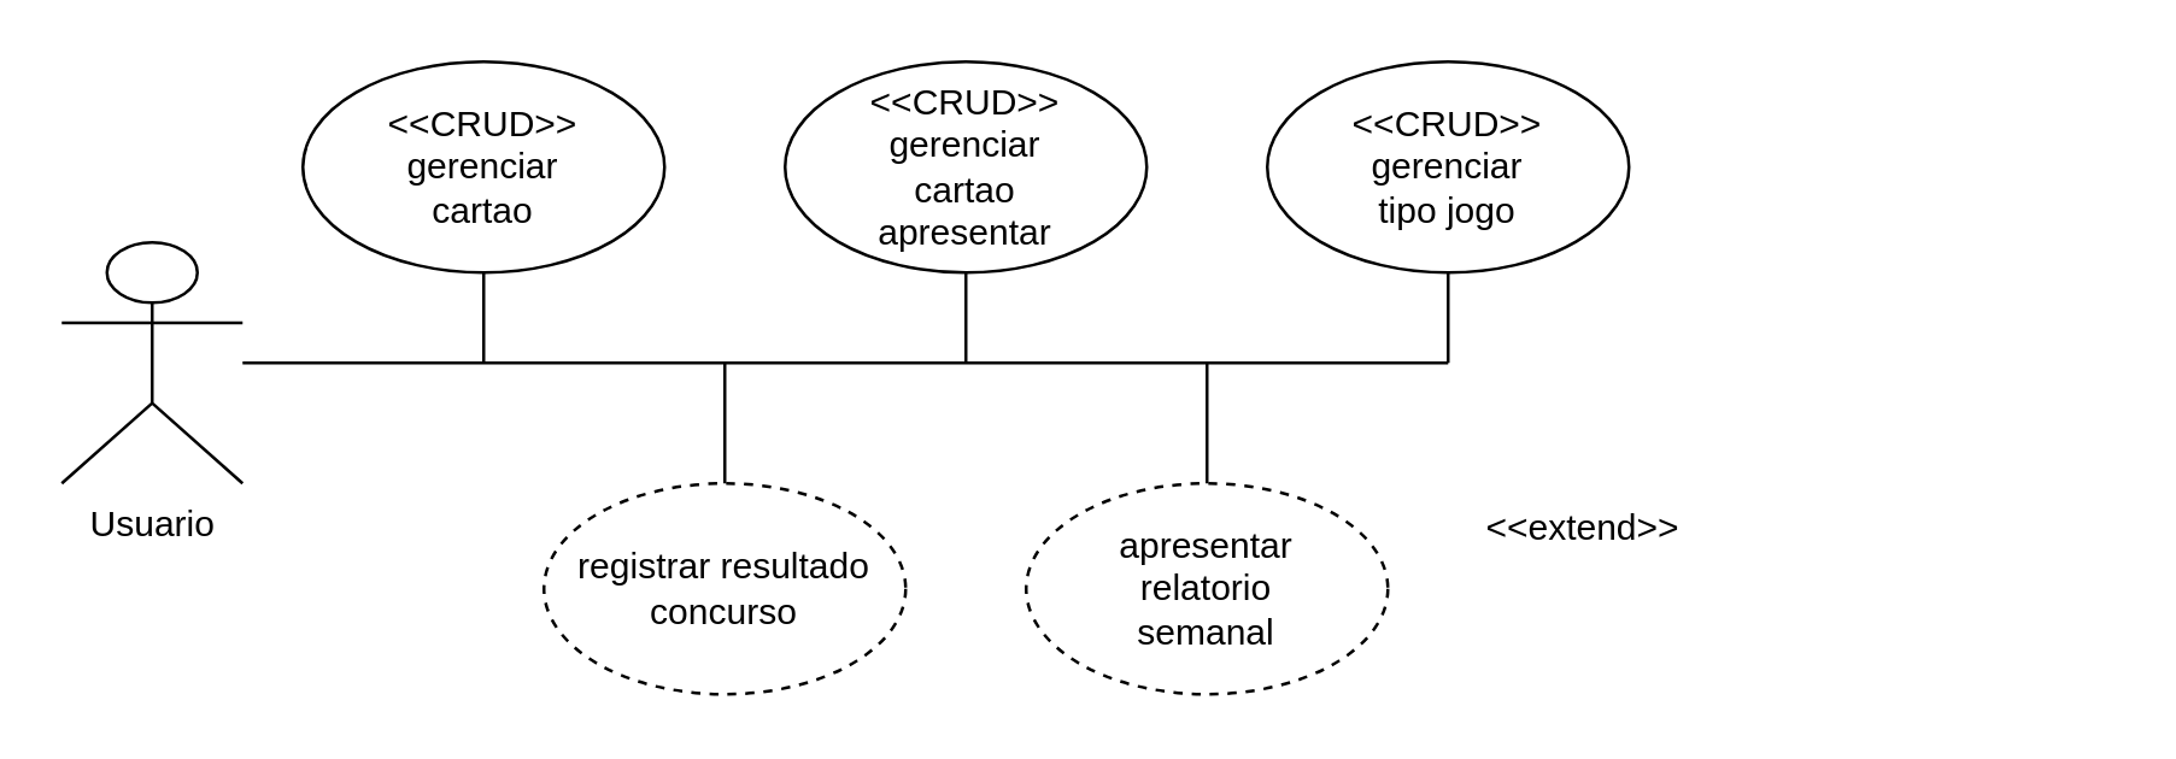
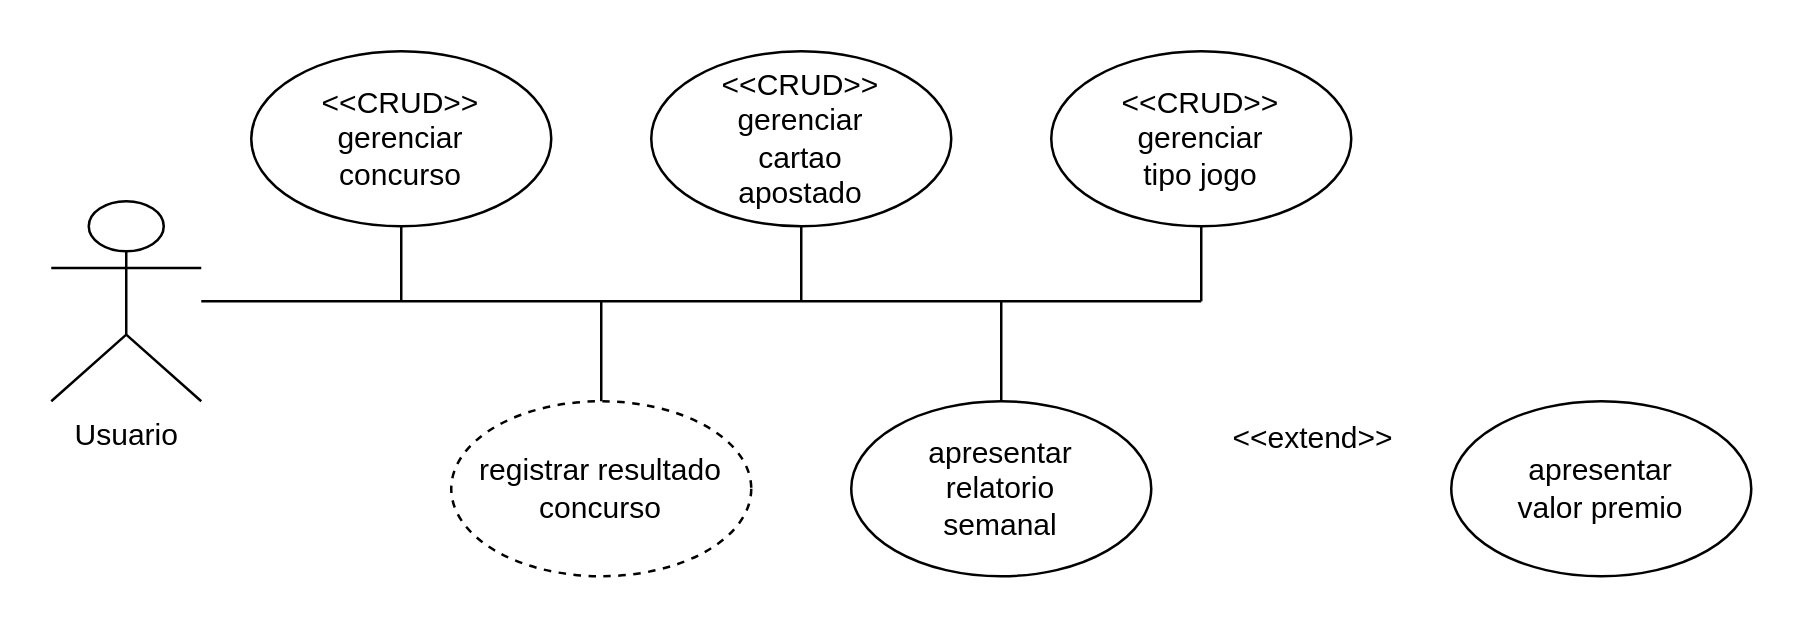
  <mxCell id="0" />
  <mxCell id="1" parent="0" />
  <mxCell id="2" value="Usuario" style="shape=umlActor;verticalLabelPosition=bottom;verticalAlign=top;html=1;outlineConnect=0;" vertex="1" parent="1"><mxGeometry x="20" y="80" width="60" height="80" as="geometry" /></mxCell>
- <mxCell id="3" value="&lt;div&gt;&amp;lt;&amp;lt;CRUD&amp;gt;&amp;gt;&lt;/div&gt;&lt;div&gt;gerenciar&lt;/div&gt;&lt;div&gt;cartao&lt;/div&gt;&lt;div&gt;apresentar&lt;br&gt;&lt;/div&gt;" style="ellipse;whiteSpace=wrap;html=1;" vertex="1" parent="1"><mxGeometry x="260" y="20" width="120" height="70" as="geometry" /></mxCell>
+ <mxCell id="3" value="&lt;div&gt;&amp;lt;&amp;lt;CRUD&amp;gt;&amp;gt;&lt;/div&gt;&lt;div&gt;gerenciar&lt;/div&gt;&lt;div&gt;cartao&lt;/div&gt;&lt;div&gt;apostado&lt;br&gt;&lt;/div&gt;" style="ellipse;whiteSpace=wrap;html=1;" vertex="1" parent="1"><mxGeometry x="260" y="20" width="120" height="70" as="geometry" /></mxCell>
  <mxCell id="4" value="" style="endArrow=none;html=1;rounded=0;" edge="1" parent="1" source="2"><mxGeometry width="50" height="50" relative="1" as="geometry"><mxPoint x="260" y="150" as="sourcePoint" /><mxPoint x="480" y="120" as="targetPoint" /></mxGeometry></mxCell>
  <mxCell id="5" value="" style="endArrow=none;html=1;rounded=0;entryX=0.5;entryY=1;entryDx=0;entryDy=0;" edge="1" parent="1" target="3"><mxGeometry width="50" height="50" relative="1" as="geometry"><mxPoint x="320" y="120" as="sourcePoint" /><mxPoint x="310" y="100" as="targetPoint" /></mxGeometry></mxCell>
- <mxCell id="6" value="&lt;div&gt;&amp;lt;&amp;lt;CRUD&amp;gt;&amp;gt;&lt;/div&gt;&lt;div&gt;gerenciar&lt;/div&gt;cartao" style="ellipse;whiteSpace=wrap;html=1;" vertex="1" parent="1"><mxGeometry x="100" y="20" width="120" height="70" as="geometry" /></mxCell>
+ <mxCell id="6" value="&lt;div&gt;&amp;lt;&amp;lt;CRUD&amp;gt;&amp;gt;&lt;/div&gt;&lt;div&gt;gerenciar&lt;/div&gt;concurso" style="ellipse;whiteSpace=wrap;html=1;" vertex="1" parent="1"><mxGeometry x="100" y="20" width="120" height="70" as="geometry" /></mxCell>
  <mxCell id="7" value="&lt;div&gt;&amp;lt;&amp;lt;CRUD&amp;gt;&amp;gt;&lt;/div&gt;&lt;div&gt;gerenciar&lt;/div&gt;&lt;div&gt;tipo jogo&lt;br&gt;&lt;/div&gt;" style="ellipse;whiteSpace=wrap;html=1;" vertex="1" parent="1"><mxGeometry x="420" y="20" width="120" height="70" as="geometry" /></mxCell>
  <mxCell id="8" value="&lt;div&gt;registrar resultado&lt;/div&gt;&lt;div&gt;concurso&lt;br&gt;&lt;/div&gt;" style="ellipse;whiteSpace=wrap;html=1;dashed=1;" vertex="1" parent="1"><mxGeometry x="180" y="160" width="120" height="70" as="geometry" /></mxCell>
- <mxCell id="9" value="&lt;div&gt;apresentar&lt;/div&gt;&lt;div&gt;relatorio&lt;/div&gt;&lt;div&gt;semanal&lt;br&gt;&lt;/div&gt;" style="ellipse;whiteSpace=wrap;html=1;dashed=1;" vertex="1" parent="1"><mxGeometry x="340" y="160" width="120" height="70" as="geometry" /></mxCell>
+ <mxCell id="9" value="&lt;div&gt;apresentar&lt;/div&gt;&lt;div&gt;relatorio&lt;/div&gt;&lt;div&gt;semanal&lt;br&gt;&lt;/div&gt;" style="ellipse;whiteSpace=wrap;html=1;" vertex="1" parent="1"><mxGeometry x="340" y="160" width="120" height="70" as="geometry" /></mxCell>
  <mxCell id="10" value="" style="endArrow=none;html=1;rounded=0;entryX=0.5;entryY=1;entryDx=0;entryDy=0;" edge="1" parent="1" target="6"><mxGeometry width="50" height="50" relative="1" as="geometry"><mxPoint x="160" y="120" as="sourcePoint" /><mxPoint x="320" y="130" as="targetPoint" /></mxGeometry></mxCell>
  <mxCell id="11" value="" style="endArrow=none;html=1;rounded=0;exitX=0.5;exitY=0;exitDx=0;exitDy=0;" edge="1" parent="1" source="8"><mxGeometry width="50" height="50" relative="1" as="geometry"><mxPoint x="270" y="180" as="sourcePoint" /><mxPoint x="240" y="120" as="targetPoint" /></mxGeometry></mxCell>
  <mxCell id="12" value="" style="endArrow=none;html=1;rounded=0;entryX=0.5;entryY=0;entryDx=0;entryDy=0;" edge="1" parent="1" target="9"><mxGeometry width="50" height="50" relative="1" as="geometry"><mxPoint x="400" y="120" as="sourcePoint" /><mxPoint x="320" y="130" as="targetPoint" /></mxGeometry></mxCell>
  <mxCell id="13" value="" style="endArrow=none;html=1;rounded=0;entryX=0.5;entryY=1;entryDx=0;entryDy=0;" edge="1" parent="1" target="7"><mxGeometry width="50" height="50" relative="1" as="geometry"><mxPoint x="480" y="120" as="sourcePoint" /><mxPoint x="320" y="130" as="targetPoint" /></mxGeometry></mxCell>
+ <mxCell id="14" value="&lt;div&gt;apresentar&lt;/div&gt;&lt;div&gt;valor premio&lt;br&gt;&lt;/div&gt;" style="ellipse;whiteSpace=wrap;html=1;" vertex="1" parent="1"><mxGeometry x="580" y="160" width="120" height="70" as="geometry" /></mxCell>
  <mxCell id="15" value="&amp;lt;&amp;lt;extend&amp;gt;&amp;gt;" style="text;html=1;align=center;verticalAlign=middle;whiteSpace=wrap;rounded=0;" vertex="1" parent="1"><mxGeometry x="495" y="160" width="60" height="30" as="geometry" /></mxCell>
